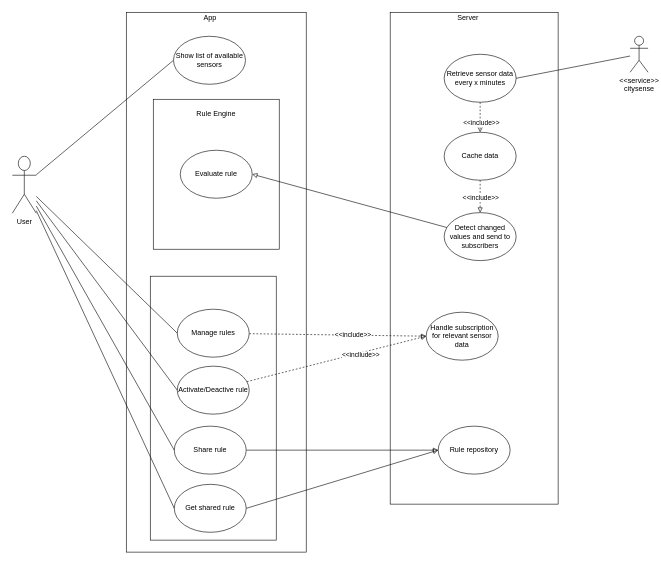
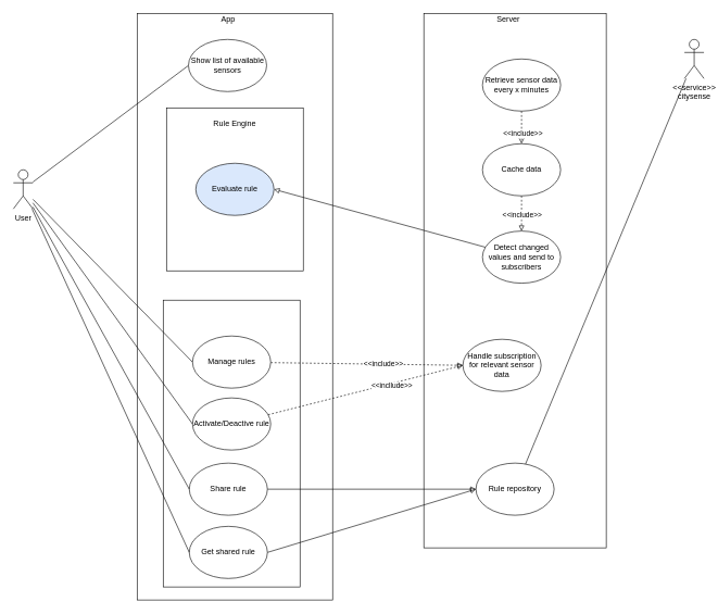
  <mxCell id="0" />
  <mxCell id="1" parent="0" />
  <mxCell id="2" value="" style="rounded=0;whiteSpace=wrap;html=1;" parent="1" vertex="1"><mxGeometry x="650" y="20" width="280" height="820" as="geometry" /></mxCell>
  <mxCell id="3" value="" style="rounded=0;whiteSpace=wrap;html=1;" parent="1" vertex="1"><mxGeometry x="210" y="20" width="300" height="900" as="geometry" /></mxCell>
  <mxCell id="4" style="edgeStyle=none;rounded=0;orthogonalLoop=1;jettySize=auto;html=1;entryX=0;entryY=0.5;entryDx=0;entryDy=0;endArrow=none;endFill=0;" parent="1" source="5" target="7" edge="1"><mxGeometry relative="1" as="geometry" /></mxCell>
- <mxCell id="5" value="User" style="shape=umlActor;verticalLabelPosition=bottom;verticalAlign=top;html=1;" parent="1" vertex="1"><mxGeometry x="20" y="260" width="40" height="95" as="geometry" /></mxCell>
+ <mxCell id="5" value="User" style="shape=umlActor;verticalLabelPosition=bottom;verticalAlign=top;html=1;" parent="1" vertex="1"><mxGeometry x="20" y="260" width="30" height="60" as="geometry" /></mxCell>
  <mxCell id="6" value="&amp;lt;&amp;lt;service&amp;gt;&amp;gt;&lt;br&gt;citysense" style="shape=umlActor;verticalLabelPosition=bottom;verticalAlign=top;html=1;" parent="1" vertex="1"><mxGeometry x="1050" y="60" width="30" height="60" as="geometry" /></mxCell>
  <mxCell id="7" value="Show list of&amp;nbsp;available sensors" style="ellipse;whiteSpace=wrap;html=1;" parent="1" vertex="1"><mxGeometry x="288.75" y="60" width="120" height="80" as="geometry" /></mxCell>
  <mxCell id="8" style="edgeStyle=none;rounded=0;orthogonalLoop=1;jettySize=auto;html=1;entryX=0.5;entryY=0;entryDx=0;entryDy=0;endArrow=block;endFill=0;dashed=1;" edge="1" parent="1" source="10" target="26"><mxGeometry relative="1" as="geometry" /></mxCell>
  <mxCell id="9" value="&amp;lt;&amp;lt;include&amp;gt;&amp;gt;" style="edgeLabel;html=1;align=center;verticalAlign=middle;resizable=0;points=[];" vertex="1" connectable="0" parent="8"><mxGeometry x="0.332" y="2" relative="1" as="geometry"><mxPoint x="-2" y="-6.47" as="offset" /></mxGeometry></mxCell>
  <mxCell id="10" value="Cache data" style="ellipse;whiteSpace=wrap;html=1;" parent="1" vertex="1"><mxGeometry x="740" y="220" width="120" height="80" as="geometry" /></mxCell>
  <mxCell id="11" value="Server" style="text;html=1;strokeColor=none;fillColor=none;align=center;verticalAlign=middle;whiteSpace=wrap;rounded=0;" parent="1" vertex="1"><mxGeometry x="760" y="20" width="40" height="20" as="geometry" /></mxCell>
  <mxCell id="12" value="App" style="text;html=1;strokeColor=none;fillColor=none;align=center;verticalAlign=middle;whiteSpace=wrap;rounded=0;" parent="1" vertex="1"><mxGeometry x="330" y="20" width="40" height="20" as="geometry" /></mxCell>
  <mxCell id="13" style="rounded=0;orthogonalLoop=1;jettySize=auto;html=1;exitX=0.5;exitY=1;exitDx=0;exitDy=0;endArrow=open;endFill=0;dashed=1;" edge="1" parent="1" source="15" target="10"><mxGeometry relative="1" as="geometry" /></mxCell>
  <mxCell id="14" value="&amp;lt;&amp;lt;include&amp;gt;&amp;gt;" style="edgeLabel;html=1;align=center;verticalAlign=middle;resizable=0;points=[];" vertex="1" connectable="0" parent="13"><mxGeometry x="0.364" y="1" relative="1" as="geometry"><mxPoint as="offset" /></mxGeometry></mxCell>
  <mxCell id="15" value="Retrieve sensor data every x minutes" style="ellipse;whiteSpace=wrap;html=1;" parent="1" vertex="1"><mxGeometry x="740" y="90" width="120" height="80" as="geometry" /></mxCell>
- <mxCell id="16" style="edgeStyle=none;rounded=0;orthogonalLoop=1;jettySize=auto;html=1;entryX=1;entryY=0.5;entryDx=0;entryDy=0;endArrow=none;endFill=0;" parent="1" source="6" target="15" edge="1"><mxGeometry relative="1" as="geometry" /></mxCell>
+ <mxCell id="16" style="edgeStyle=none;rounded=0;orthogonalLoop=1;jettySize=auto;html=1;endArrow=none;endFill=0;" parent="1" source="6" target="31" edge="1"><mxGeometry relative="1" as="geometry" /></mxCell>
  <mxCell id="17" value="Handle subscription for relevant sensor data" style="ellipse;whiteSpace=wrap;html=1;" vertex="1" parent="1"><mxGeometry x="710" y="520" width="120" height="80" as="geometry" /></mxCell>
  <mxCell id="18" value="" style="rounded=0;whiteSpace=wrap;html=1;" vertex="1" parent="1"><mxGeometry x="250" y="460" width="210" height="440" as="geometry" /></mxCell>
  <mxCell id="19" style="edgeStyle=none;rounded=0;orthogonalLoop=1;jettySize=auto;html=1;entryX=0;entryY=0.5;entryDx=0;entryDy=0;endArrow=block;endFill=0;dashed=1;" edge="1" parent="1" source="21" target="17"><mxGeometry relative="1" as="geometry"><mxPoint x="720" y="590" as="targetPoint" /></mxGeometry></mxCell>
  <mxCell id="20" value="&amp;lt;&amp;lt;include&amp;gt;&amp;gt;" style="edgeLabel;html=1;align=center;verticalAlign=middle;resizable=0;points=[];" vertex="1" connectable="0" parent="19"><mxGeometry x="0.17" y="1" relative="1" as="geometry"><mxPoint as="offset" /></mxGeometry></mxCell>
  <mxCell id="21" value="Manage rules" style="ellipse;whiteSpace=wrap;html=1;" parent="1" vertex="1"><mxGeometry x="295" y="515" width="120" height="80" as="geometry" /></mxCell>
  <mxCell id="22" style="edgeStyle=none;rounded=0;orthogonalLoop=1;jettySize=auto;html=1;entryX=0;entryY=0.5;entryDx=0;entryDy=0;endArrow=block;endFill=0;dashed=1;" edge="1" parent="1" source="24" target="17"><mxGeometry relative="1" as="geometry" /></mxCell>
  <mxCell id="23" value="&amp;lt;&amp;lt;incllude&amp;gt;&amp;gt;" style="edgeLabel;html=1;align=center;verticalAlign=middle;resizable=0;points=[];" vertex="1" connectable="0" parent="22"><mxGeometry x="0.261" y="-4" relative="1" as="geometry"><mxPoint as="offset" /></mxGeometry></mxCell>
  <mxCell id="24" value="Activate/Deactive rule" style="ellipse;whiteSpace=wrap;html=1;" parent="1" vertex="1"><mxGeometry x="295" y="610" width="120" height="80" as="geometry" /></mxCell>
  <mxCell id="25" style="edgeStyle=none;rounded=0;orthogonalLoop=1;jettySize=auto;html=1;entryX=0;entryY=0.5;entryDx=0;entryDy=0;endArrow=none;endFill=0;" parent="1" source="5" target="21" edge="1"><mxGeometry relative="1" as="geometry" /></mxCell>
  <mxCell id="26" value="Detect changed values and send to subscribers" style="ellipse;whiteSpace=wrap;html=1;" vertex="1" parent="1"><mxGeometry x="740" y="354" width="120" height="80" as="geometry" /></mxCell>
  <mxCell id="27" value="" style="rounded=0;whiteSpace=wrap;html=1;" vertex="1" parent="1"><mxGeometry x="255" y="165" width="210" height="250" as="geometry" /></mxCell>
  <mxCell id="28" value="Rule Engine" style="text;html=1;strokeColor=none;fillColor=none;align=center;verticalAlign=middle;whiteSpace=wrap;rounded=0;" vertex="1" parent="1"><mxGeometry x="306.25" y="180" width="107.5" height="20" as="geometry" /></mxCell>
- <mxCell id="29" value="Evaluate rule" style="ellipse;whiteSpace=wrap;html=1;" vertex="1" parent="1"><mxGeometry x="300" y="250" width="120" height="80" as="geometry" /></mxCell>
+ <mxCell id="29" value="Evaluate rule" style="ellipse;whiteSpace=wrap;html=1;fillColor=#dae8fc;" vertex="1" parent="1"><mxGeometry x="300" y="250" width="120" height="80" as="geometry" /></mxCell>
  <mxCell id="30" style="edgeStyle=none;rounded=0;orthogonalLoop=1;jettySize=auto;html=1;entryX=0;entryY=0.5;entryDx=0;entryDy=0;endArrow=none;endFill=0;" edge="1" parent="1" source="5" target="24"><mxGeometry relative="1" as="geometry" /></mxCell>
  <mxCell id="31" value="Rule repository" style="ellipse;whiteSpace=wrap;html=1;" vertex="1" parent="1"><mxGeometry x="730" y="710" width="120" height="80" as="geometry" /></mxCell>
  <mxCell id="32" style="edgeStyle=none;rounded=0;orthogonalLoop=1;jettySize=auto;html=1;entryX=0;entryY=0.5;entryDx=0;entryDy=0;endArrow=block;endFill=0;" edge="1" parent="1" source="33" target="31"><mxGeometry relative="1" as="geometry" /></mxCell>
  <mxCell id="33" value="Share rule" style="ellipse;whiteSpace=wrap;html=1;" vertex="1" parent="1"><mxGeometry x="290" y="710" width="120" height="80" as="geometry" /></mxCell>
  <mxCell id="34" style="edgeStyle=none;rounded=0;orthogonalLoop=1;jettySize=auto;html=1;entryX=0;entryY=0.5;entryDx=0;entryDy=0;endArrow=none;endFill=0;" edge="1" parent="1" source="5" target="33"><mxGeometry relative="1" as="geometry" /></mxCell>
  <mxCell id="35" style="edgeStyle=none;rounded=0;orthogonalLoop=1;jettySize=auto;html=1;entryX=1;entryY=0.5;entryDx=0;entryDy=0;endArrow=block;endFill=0;" edge="1" parent="1" source="26" target="29"><mxGeometry relative="1" as="geometry" /></mxCell>
  <mxCell id="36" style="edgeStyle=none;rounded=0;orthogonalLoop=1;jettySize=auto;html=1;exitX=1;exitY=0.5;exitDx=0;exitDy=0;entryX=0;entryY=0.5;entryDx=0;entryDy=0;endArrow=block;endFill=0;" edge="1" parent="1" source="37" target="31"><mxGeometry relative="1" as="geometry" /></mxCell>
  <mxCell id="37" value="Get shared rule" style="ellipse;whiteSpace=wrap;html=1;" vertex="1" parent="1"><mxGeometry x="290" y="807" width="120" height="80" as="geometry" /></mxCell>
  <mxCell id="38" style="edgeStyle=none;rounded=0;orthogonalLoop=1;jettySize=auto;html=1;entryX=0;entryY=0.5;entryDx=0;entryDy=0;endArrow=none;endFill=0;" edge="1" parent="1" source="5" target="37"><mxGeometry relative="1" as="geometry" /></mxCell>
